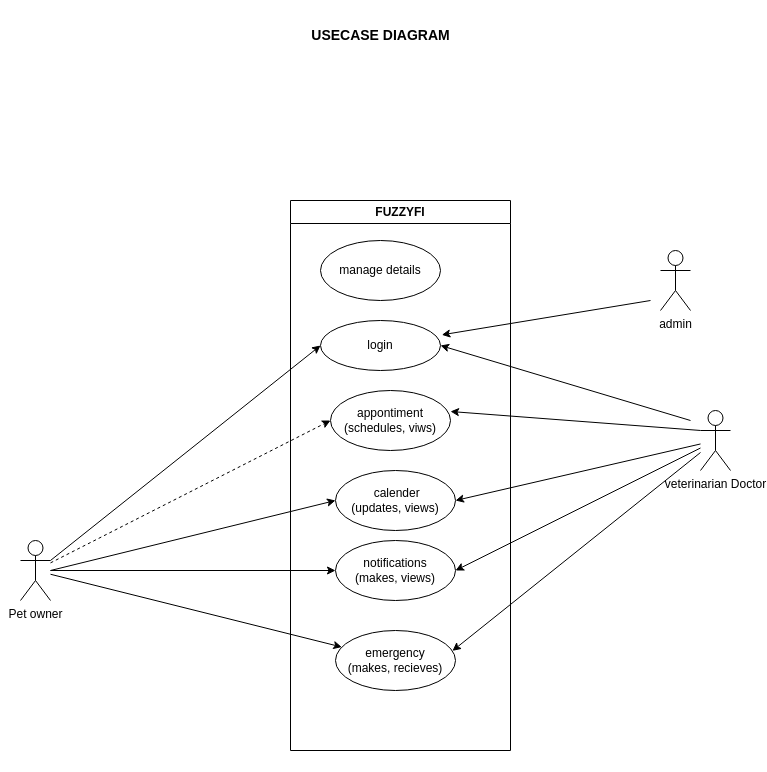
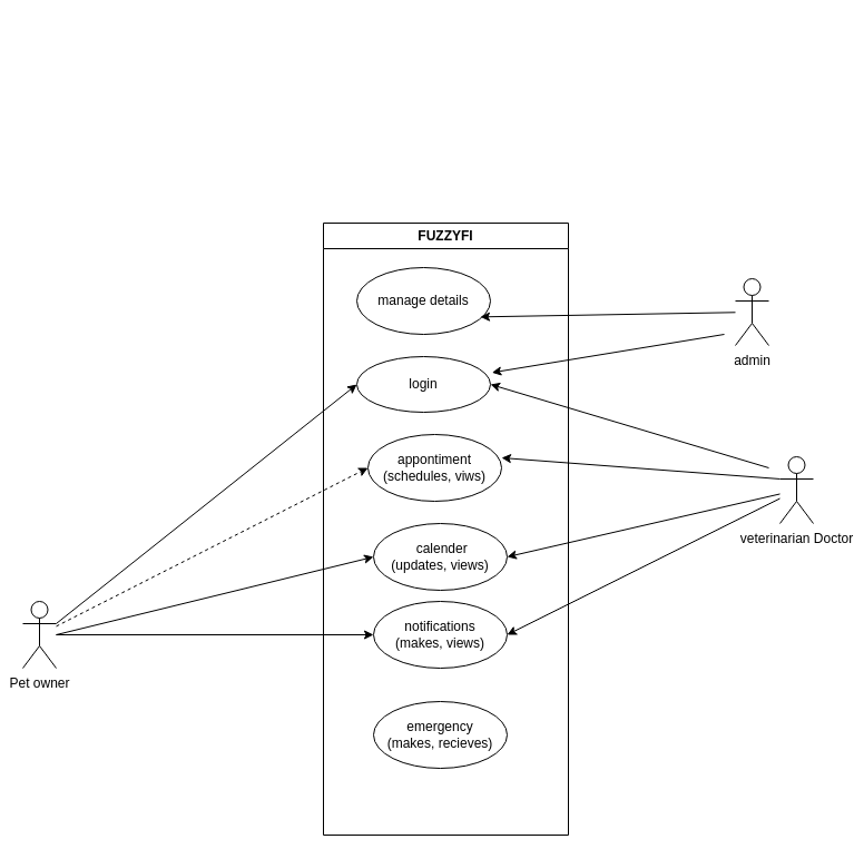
  <mxCell id="0" />
  <mxCell id="1" parent="0" />
  <mxCell id="2" value="veterinarian Doctor" style="shape=umlActor;verticalLabelPosition=bottom;verticalAlign=top;html=1;outlineConnect=0;" parent="1" vertex="1"><mxGeometry x="700" y="410" width="30" height="60" as="geometry" /></mxCell>
  <mxCell id="3" value="admin" style="shape=umlActor;verticalLabelPosition=bottom;verticalAlign=top;html=1;outlineConnect=0;" parent="1" vertex="1"><mxGeometry x="660" y="250" width="30" height="60" as="geometry" /></mxCell>
  <mxCell id="4" value="login" style="ellipse;whiteSpace=wrap;html=1;" parent="1" vertex="1"><mxGeometry x="320" y="320" width="120" height="50" as="geometry" /></mxCell>
  <mxCell id="5" value="appontiment&lt;div&gt;(schedules, viws)&lt;/div&gt;" style="ellipse;whiteSpace=wrap;html=1;" parent="1" vertex="1"><mxGeometry x="330" y="390" width="120" height="60" as="geometry" /></mxCell>
  <mxCell id="6" value="&amp;nbsp;calender&lt;div&gt;(updates, views)&lt;/div&gt;" style="ellipse;whiteSpace=wrap;html=1;" parent="1" vertex="1"><mxGeometry x="335" y="470" width="120" height="60" as="geometry" /></mxCell>
  <mxCell id="7" value="notifications&lt;div&gt;(makes, views)&lt;/div&gt;" style="ellipse;whiteSpace=wrap;html=1;" parent="1" vertex="1"><mxGeometry x="335" y="540" width="120" height="60" as="geometry" /></mxCell>
  <mxCell id="8" value="emergency&lt;div&gt;(makes, recieves)&lt;/div&gt;" style="ellipse;whiteSpace=wrap;html=1;" parent="1" vertex="1"><mxGeometry x="335" y="630" width="120" height="60" as="geometry" /></mxCell>
  <mxCell id="9" value="Pet owner" style="shape=umlActor;verticalLabelPosition=bottom;verticalAlign=top;html=1;outlineConnect=0;" parent="1" vertex="1"><mxGeometry x="20" y="540" width="30" height="60" as="geometry" /></mxCell>
  <mxCell id="10" value="manage details" style="ellipse;whiteSpace=wrap;html=1;" parent="1" vertex="1"><mxGeometry x="320" y="240" width="120" height="60" as="geometry" /></mxCell>
  <mxCell id="11" value="" style="endArrow=classic;html=1;rounded=0;exitX=1;exitY=0.333;exitDx=0;exitDy=0;exitPerimeter=0;entryX=0;entryY=0.5;entryDx=0;entryDy=0;" parent="1" source="9" target="4" edge="1"><mxGeometry width="50" height="50" relative="1" as="geometry"><mxPoint x="70" y="530" as="sourcePoint" /><mxPoint x="120" y="480" as="targetPoint" /></mxGeometry></mxCell>
  <mxCell id="12" value="" style="endArrow=classic;html=1;rounded=0;entryX=0;entryY=0.5;entryDx=0;entryDy=0;dashed=1;" parent="1" source="9" target="5" edge="1"><mxGeometry width="50" height="50" relative="1" as="geometry"><mxPoint x="150" y="560" as="sourcePoint" /><mxPoint x="200" y="510" as="targetPoint" /></mxGeometry></mxCell>
- <mxCell id="13" value="" style="endArrow=classic;html=1;rounded=0;" parent="1" source="9" target="8" edge="1"><mxGeometry width="50" height="50" relative="1" as="geometry"><mxPoint x="190" y="580" as="sourcePoint" /><mxPoint x="240" y="530" as="targetPoint" /></mxGeometry></mxCell>
  <mxCell id="14" value="" style="endArrow=classic;html=1;rounded=0;entryX=0;entryY=0.5;entryDx=0;entryDy=0;" parent="1" target="7" edge="1"><mxGeometry width="50" height="50" relative="1" as="geometry"><mxPoint x="50" y="570" as="sourcePoint" /><mxPoint x="280" y="530" as="targetPoint" /></mxGeometry></mxCell>
  <mxCell id="15" value="" style="endArrow=classic;html=1;rounded=0;entryX=0;entryY=0.5;entryDx=0;entryDy=0;" parent="1" target="6" edge="1"><mxGeometry width="50" height="50" relative="1" as="geometry"><mxPoint x="50" y="570" as="sourcePoint" /><mxPoint x="270" y="500" as="targetPoint" /></mxGeometry></mxCell>
  <mxCell id="16" value="" style="endArrow=classic;html=1;rounded=0;entryX=1;entryY=0.5;entryDx=0;entryDy=0;" parent="1" source="2" target="6" edge="1"><mxGeometry width="50" height="50" relative="1" as="geometry"><mxPoint x="540" y="430" as="sourcePoint" /><mxPoint x="590" y="380" as="targetPoint" /></mxGeometry></mxCell>
  <mxCell id="17" value="" style="endArrow=classic;html=1;rounded=0;entryX=1;entryY=0.5;entryDx=0;entryDy=0;" parent="1" source="2" target="7" edge="1"><mxGeometry width="50" height="50" relative="1" as="geometry"><mxPoint x="620" y="600" as="sourcePoint" /><mxPoint x="670" y="550" as="targetPoint" /></mxGeometry></mxCell>
- <mxCell id="18" value="" style="endArrow=classic;html=1;rounded=0;entryX=0.975;entryY=0.339;entryDx=0;entryDy=0;entryPerimeter=0;" parent="1" source="2" target="8" edge="1"><mxGeometry width="50" height="50" relative="1" as="geometry"><mxPoint x="620" y="600" as="sourcePoint" /><mxPoint x="670" y="550" as="targetPoint" /></mxGeometry></mxCell>
  <mxCell id="19" value="" style="endArrow=classic;html=1;rounded=0;exitX=0;exitY=0.333;exitDx=0;exitDy=0;exitPerimeter=0;entryX=1;entryY=0.35;entryDx=0;entryDy=0;entryPerimeter=0;" parent="1" source="2" target="5" edge="1"><mxGeometry width="50" height="50" relative="1" as="geometry"><mxPoint x="620" y="600" as="sourcePoint" /><mxPoint x="670" y="550" as="targetPoint" /></mxGeometry></mxCell>
+ <mxCell id="20" value="" style="endArrow=classic;html=1;rounded=0;entryX=0.925;entryY=0.739;entryDx=0;entryDy=0;entryPerimeter=0;" parent="1" source="3" target="10" edge="1"><mxGeometry width="50" height="50" relative="1" as="geometry"><mxPoint x="620" y="600" as="sourcePoint" /><mxPoint x="670" y="550" as="targetPoint" /></mxGeometry></mxCell>
  <mxCell id="21" value="" style="endArrow=classic;html=1;rounded=0;entryX=1;entryY=0.5;entryDx=0;entryDy=0;" parent="1" target="4" edge="1"><mxGeometry width="50" height="50" relative="1" as="geometry"><mxPoint x="690" y="420" as="sourcePoint" /><mxPoint x="580" y="340" as="targetPoint" /></mxGeometry></mxCell>
  <mxCell id="22" value="" style="endArrow=classic;html=1;rounded=0;entryX=1.011;entryY=0.287;entryDx=0;entryDy=0;entryPerimeter=0;" parent="1" target="4" edge="1"><mxGeometry width="50" height="50" relative="1" as="geometry"><mxPoint x="650" y="300" as="sourcePoint" /><mxPoint x="560" as="targetPoint" y="290" /></mxGeometry></mxCell>
- <mxCell id="23" value="&lt;b&gt;&lt;font style=&quot;font-size: 14px;&quot;&gt;USECASE DIAGRAM&lt;/font&gt;&lt;/b&gt;" style="text;html=1;align=center;verticalAlign=middle;resizable=0;points=[];autosize=1;strokeColor=none;fillColor=none;" parent="1" vertex="1"><mxGeometry x="300" y="20" width="160" height="30" as="geometry" /></mxCell>
  <mxCell id="24" value="FUZZYFI" style="swimlane;whiteSpace=wrap;html=1;" vertex="1" parent="1"><mxGeometry x="290" y="200" width="220" height="550" as="geometry" /></mxCell>
